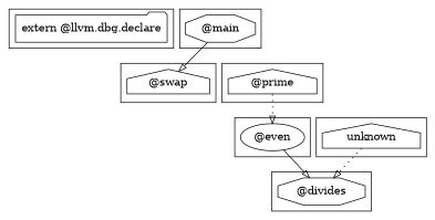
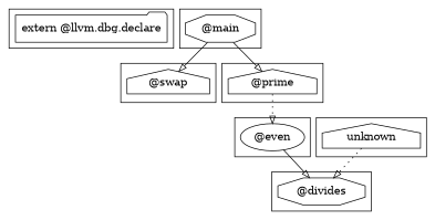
  digraph {
    node [shape=house]
    edge [arrowhead=onormal style=solid]
    n1 [label="extern @llvm.dbg.declare" shape=folder]
    n2 [label="@main" shape=octagon]
    n3 [label="@swap"]
    n4 [label="@prime"]
    n5 [label="@even" shape=ellipse]
    n6 [label="@divides" shape=octagon]
    n7 [label=unknown]
    subgraph cluster_1 {
      n1
    }
    subgraph cluster_2 {
      n2
    }
    subgraph cluster_3 {
      n3
    }
    subgraph cluster_4 {
      n4
    }
    subgraph cluster_5 {
      n5
    }
    subgraph cluster_6 {
      n6
    }
    subgraph cluster_7 {
      n7
    }
    n2 -> n3
+   n2 -> n4
    n4 -> n5 [style=dotted]
    n5 -> n6
    n7 -> n6 [style=dotted]
  }
